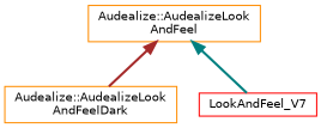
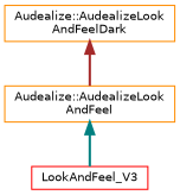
  digraph {
    node [color=darkorange fillcolor=white fontname=Helvetica fontsize=10 shape=record style=filled]
    edge [dir=back fontname=Helvetica fontsize=10 labelfontname=Helvetica labelfontsize=10 style=bold]
    n1 [fontcolor=black height=0.2 label="Audealize::AudealizeLook\lAndFeelDark" width=0.4]
    n2 [height=0.2 label="Audealize::AudealizeLook\lAndFeel" width=0.4]
-   n3 [color=red height=0.2 label=LookAndFeel_V7 width=0.4]
-   n2 -> n1 [color=brown]
+   n3 [color=red height=0.2 label=LookAndFeel_V3 width=0.4]
+   n1 -> n2 [color=brown]
    n2 -> n3 [color=teal]
  }
